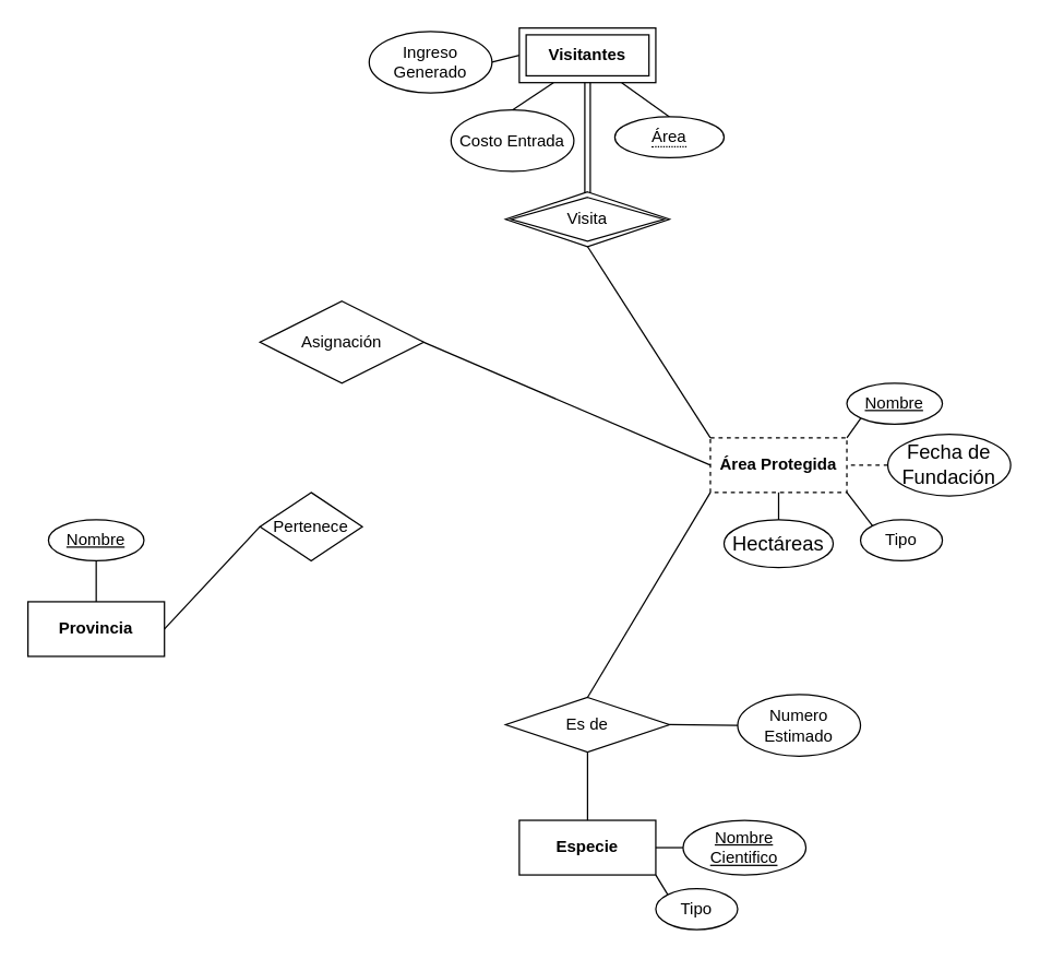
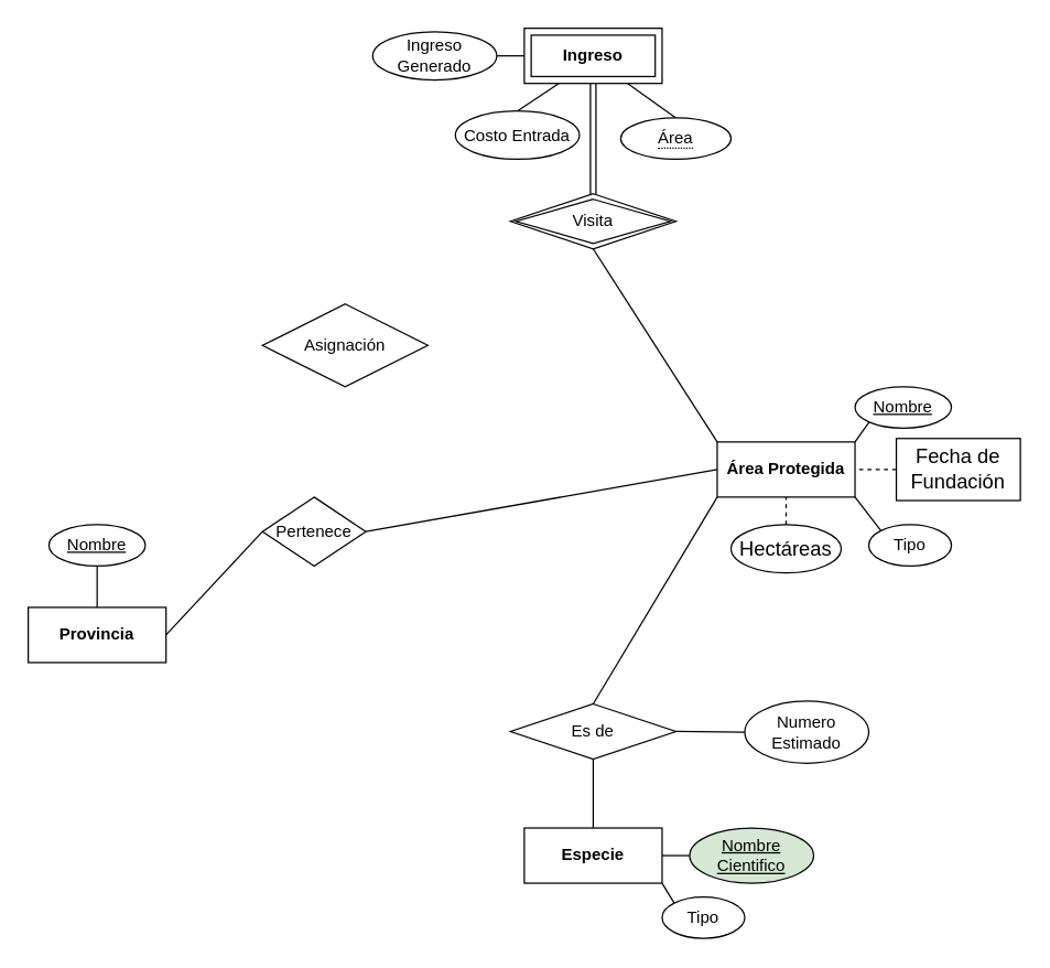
  <mxCell id="0" />
  <mxCell id="1" parent="0" />
- <mxCell id="2" value="&lt;strong&gt;Área Protegida&lt;/strong&gt;" style="whiteSpace=wrap;html=1;align=center;dashed=1;" vertex="1" parent="1"><mxGeometry x="520" y="320" width="100" height="40" as="geometry" /></mxCell>
+ <mxCell id="2" value="&lt;strong&gt;Área Protegida&lt;/strong&gt;" style="whiteSpace=wrap;html=1;align=center;" vertex="1" parent="1"><mxGeometry x="520" y="320" width="100" height="40" as="geometry" /></mxCell>
  <mxCell id="3" value="&lt;strong&gt;Especie&lt;/strong&gt;" style="whiteSpace=wrap;html=1;align=center;" vertex="1" parent="1"><mxGeometry x="380" y="600" width="100" height="40" as="geometry" /></mxCell>
  <mxCell id="4" value="&lt;strong&gt;Provincia&lt;/strong&gt;" style="whiteSpace=wrap;html=1;align=center;" vertex="1" parent="1"><mxGeometry x="20" y="440" width="100" height="40" as="geometry" /></mxCell>
  <mxCell id="5" value="Nombre" style="ellipse;whiteSpace=wrap;html=1;align=center;fontStyle=4;" vertex="1" parent="1"><mxGeometry x="620" y="280" width="70" height="30" as="geometry" /></mxCell>
  <mxCell id="6" value="Tipo" style="ellipse;whiteSpace=wrap;html=1;align=center;" vertex="1" parent="1"><mxGeometry x="630" y="380" width="60" height="30" as="geometry" /></mxCell>
- <mxCell id="7" value="&lt;span style=&quot;font-size:11.0pt;line-height:&lt;br/&gt;115%;font-family:&amp;quot;Arial&amp;quot;,sans-serif;mso-fareast-font-family:Arial;mso-ansi-language:&lt;br/&gt;#000A;mso-fareast-language:EN-US;mso-bidi-language:AR-SA&quot; lang=&quot;es&quot;&gt;Fecha de Fundación&lt;/span&gt;" style="ellipse;whiteSpace=wrap;html=1;align=center;" vertex="1" parent="1"><mxGeometry x="650" y="317.5" width="90" height="45" as="geometry" /></mxCell>
+ <mxCell id="7" value="&lt;span style=&quot;font-size:11.0pt;line-height:&lt;br/&gt;115%;font-family:&amp;quot;Arial&amp;quot;,sans-serif;mso-fareast-font-family:Arial;mso-ansi-language:&lt;br/&gt;#000A;mso-fareast-language:EN-US;mso-bidi-language:AR-SA&quot; lang=&quot;es&quot;&gt;Fecha de Fundación&lt;/span&gt;" style="whiteSpace=wrap;html=1;align=center;rounded=0;" vertex="1" parent="1"><mxGeometry x="650" y="317.5" width="90" height="45" as="geometry" /></mxCell>
  <mxCell id="8" value="&lt;span style=&quot;font-size:11.0pt;line-height:&lt;br/&gt;115%;font-family:&amp;quot;Arial&amp;quot;,sans-serif;mso-fareast-font-family:Arial;mso-ansi-language:&lt;br/&gt;#000A;mso-fareast-language:EN-US;mso-bidi-language:AR-SA&quot; lang=&quot;es&quot;&gt;Hectáreas &lt;/span&gt;" style="ellipse;whiteSpace=wrap;html=1;align=center;" vertex="1" parent="1"><mxGeometry x="530" y="380" width="80" height="35" as="geometry" /></mxCell>
  <mxCell id="9" value="" style="endArrow=none;html=1;rounded=0;entryX=1;entryY=0;entryDx=0;entryDy=0;exitX=0;exitY=1;exitDx=0;exitDy=0;" edge="1" parent="1" source="5" target="2"><mxGeometry width="50" height="50" relative="1" as="geometry"><mxPoint x="580" y="300" as="sourcePoint" /><mxPoint x="580" y="333" as="targetPoint" /></mxGeometry></mxCell>
  <mxCell id="10" value="" style="endArrow=none;html=1;rounded=0;entryX=1;entryY=0.5;entryDx=0;entryDy=0;exitX=0;exitY=0.5;exitDx=0;exitDy=0;dashed=1;" edge="1" parent="1" source="7" target="2"><mxGeometry width="50" height="50" relative="1" as="geometry"><mxPoint x="650" y="320" as="sourcePoint" /><mxPoint x="630" y="333" as="targetPoint" /></mxGeometry></mxCell>
  <mxCell id="11" value="" style="endArrow=none;html=1;rounded=0;entryX=1;entryY=1;entryDx=0;entryDy=0;exitX=0;exitY=0;exitDx=0;exitDy=0;" edge="1" parent="1" source="6" target="2"><mxGeometry width="50" height="50" relative="1" as="geometry"><mxPoint x="660" y="353" as="sourcePoint" /><mxPoint x="630" y="353" as="targetPoint" /></mxGeometry></mxCell>
- <mxCell id="12" value="" style="endArrow=none;html=1;rounded=0;entryX=0.5;entryY=1;entryDx=0;entryDy=0;exitX=0.5;exitY=0;exitDx=0;exitDy=0;" edge="1" parent="1" source="8" target="2"><mxGeometry width="50" height="50" relative="1" as="geometry"><mxPoint x="644" y="394" as="sourcePoint" /><mxPoint x="630" y="373" as="targetPoint" /></mxGeometry></mxCell>
+ <mxCell id="12" value="" style="endArrow=none;html=1;rounded=0;entryX=0.5;entryY=1;entryDx=0;entryDy=0;exitX=0.5;exitY=0;exitDx=0;exitDy=0;dashed=1;" edge="1" parent="1" source="8" target="2"><mxGeometry width="50" height="50" relative="1" as="geometry"><mxPoint x="644" y="394" as="sourcePoint" /><mxPoint x="630" y="373" as="targetPoint" /></mxGeometry></mxCell>
  <mxCell id="13" value="" style="endArrow=none;html=1;rounded=0;entryX=0;entryY=0;entryDx=0;entryDy=0;exitX=0.5;exitY=1;exitDx=0;exitDy=0;" edge="1" parent="1" source="28" target="2"><mxGeometry relative="1" as="geometry"><mxPoint x="430" y="180" as="sourcePoint" /><mxPoint x="450" y="450" as="targetPoint" /><Array as="points" /></mxGeometry></mxCell>
  <mxCell id="14" value="" style="endArrow=none;html=1;rounded=0;entryX=0.75;entryY=1;entryDx=0;entryDy=0;exitX=0.5;exitY=0;exitDx=0;exitDy=0;" edge="1" source="29" parent="1"><mxGeometry width="50" height="50" relative="1" as="geometry"><mxPoint x="490" y="80" as="sourcePoint" /><mxPoint x="455" y="60" as="targetPoint" /></mxGeometry></mxCell>
- <mxCell id="15" value="Costo Entrada" style="ellipse;whiteSpace=wrap;html=1;align=center;" vertex="1" parent="1"><mxGeometry x="330" y="80" width="90" height="45" as="geometry" /></mxCell>
+ <mxCell id="15" value="Costo Entrada" style="ellipse;whiteSpace=wrap;html=1;align=center;" vertex="1" parent="1"><mxGeometry x="330" y="80" width="90" height="35" as="geometry" /></mxCell>
  <mxCell id="16" value="" style="endArrow=none;html=1;rounded=0;exitX=0.5;exitY=0;exitDx=0;exitDy=0;entryX=0.25;entryY=1;entryDx=0;entryDy=0;" edge="1" source="15" parent="1" target="27"><mxGeometry width="50" height="50" relative="1" as="geometry"><mxPoint x="724" y="84" as="sourcePoint" /><mxPoint x="405" y="60" as="targetPoint" /></mxGeometry></mxCell>
  <mxCell id="17" value="" style="endArrow=none;html=1;rounded=0;exitX=1;exitY=0.5;exitDx=0;exitDy=0;entryX=0;entryY=0.5;entryDx=0;entryDy=0;" edge="1" source="18" parent="1" target="27"><mxGeometry width="50" height="50" relative="1" as="geometry"><mxPoint x="734" y="-21" as="sourcePoint" /><mxPoint x="380" y="40" as="targetPoint" /></mxGeometry></mxCell>
- <mxCell id="18" value="Ingreso Generado" style="ellipse;whiteSpace=wrap;html=1;align=center;" vertex="1" parent="1"><mxGeometry x="270" y="22.5" width="90" height="45" as="geometry" /></mxCell>
+ <mxCell id="18" value="Ingreso Generado" style="ellipse;whiteSpace=wrap;html=1;align=center;" vertex="1" parent="1"><mxGeometry x="270" y="22.5" width="90" height="35" as="geometry" /></mxCell>
  <mxCell id="19" value="Asignación" style="shape=rhombus;perimeter=rhombusPerimeter;whiteSpace=wrap;html=1;align=center;" vertex="1" parent="1"><mxGeometry x="190" y="220" width="120" height="60" as="geometry" /></mxCell>
- <mxCell id="20" value="" style="endArrow=none;html=1;rounded=0;entryX=0;entryY=0.5;entryDx=0;entryDy=0;exitX=1;exitY=0.5;exitDx=0;exitDy=0;" edge="1" parent="1" source="19" target="2"><mxGeometry relative="1" as="geometry"><mxPoint x="255" y="530" as="sourcePoint" /><mxPoint x="415" y="530" as="targetPoint" /></mxGeometry></mxCell>
  <mxCell id="21" value="" style="endArrow=none;html=1;rounded=0;entryX=0;entryY=1;entryDx=0;entryDy=0;exitX=0.5;exitY=0;exitDx=0;exitDy=0;" edge="1" source="22" parent="1" target="2"><mxGeometry relative="1" as="geometry"><mxPoint x="300" y="500" as="sourcePoint" /><mxPoint x="530" y="330" as="targetPoint" /><Array as="points" /></mxGeometry></mxCell>
  <mxCell id="22" value="Es de" style="shape=rhombus;perimeter=rhombusPerimeter;whiteSpace=wrap;html=1;align=center;" vertex="1" parent="1"><mxGeometry x="370" y="510" width="120" height="40" as="geometry" /></mxCell>
  <mxCell id="23" value="" style="endArrow=none;html=1;rounded=0;entryX=0.5;entryY=1;entryDx=0;entryDy=0;exitX=0.5;exitY=0;exitDx=0;exitDy=0;" edge="1" parent="1" source="3" target="22"><mxGeometry relative="1" as="geometry"><mxPoint x="440" y="540" as="sourcePoint" /><mxPoint x="530" y="370" as="targetPoint" /><Array as="points" /></mxGeometry></mxCell>
  <mxCell id="24" value="Pertenece" style="shape=rhombus;perimeter=rhombusPerimeter;whiteSpace=wrap;html=1;align=center;" vertex="1" parent="1"><mxGeometry x="190" y="360" width="75" height="50" as="geometry" /></mxCell>
  <mxCell id="25" value="" style="endArrow=none;html=1;rounded=0;entryX=0;entryY=0.5;entryDx=0;entryDy=0;exitX=1;exitY=0.5;exitDx=0;exitDy=0;" edge="1" parent="1" source="4" target="24"><mxGeometry relative="1" as="geometry"><mxPoint x="90" y="330" as="sourcePoint" /><mxPoint x="160" y="420" as="targetPoint" /></mxGeometry></mxCell>
- <mxCell id="27" value="&lt;strong&gt;Visitantes &lt;/strong&gt;" style="shape=ext;margin=3;double=1;whiteSpace=wrap;html=1;align=center;" vertex="1" parent="1"><mxGeometry x="380" y="20" width="100" height="40" as="geometry" /></mxCell>
+ <mxCell id="26" value="" style="endArrow=none;html=1;rounded=0;entryX=0;entryY=0.5;entryDx=0;entryDy=0;exitX=1;exitY=0.5;exitDx=0;exitDy=0;" edge="1" parent="1" source="24" target="2"><mxGeometry relative="1" as="geometry"><mxPoint x="320" y="260" as="sourcePoint" /><mxPoint x="530" y="350" as="targetPoint" /></mxGeometry></mxCell>
+ <mxCell id="27" value="&lt;strong&gt;Ingreso &lt;/strong&gt;" style="shape=ext;margin=3;double=1;whiteSpace=wrap;html=1;align=center;" vertex="1" parent="1"><mxGeometry x="380" y="20" width="100" height="40" as="geometry" /></mxCell>
  <mxCell id="28" value="Visita" style="shape=rhombus;double=1;perimeter=rhombusPerimeter;whiteSpace=wrap;html=1;align=center;" vertex="1" parent="1"><mxGeometry x="370" y="140" width="120" height="40" as="geometry" /></mxCell>
  <mxCell id="29" value="&lt;span style=&quot;border-bottom: 1px dotted&quot;&gt;Área&lt;/span&gt;" style="ellipse;whiteSpace=wrap;html=1;align=center;" vertex="1" parent="1"><mxGeometry x="450" y="85" width="80" height="30" as="geometry" /></mxCell>
  <mxCell id="30" value="" style="shape=link;html=1;rounded=0;entryX=0.5;entryY=1;entryDx=0;entryDy=0;exitX=0.5;exitY=0.016;exitDx=0;exitDy=0;exitPerimeter=0;" edge="1" parent="1" source="28" target="27"><mxGeometry relative="1" as="geometry"><mxPoint x="430" y="140" as="sourcePoint" /><mxPoint x="430" y="70" as="targetPoint" /></mxGeometry></mxCell>
  <mxCell id="31" value="" style="resizable=0;html=1;whiteSpace=wrap;align=right;verticalAlign=bottom;" connectable="0" vertex="1" parent="30"><mxGeometry x="1" relative="1" as="geometry" /></mxCell>
  <mxCell id="32" value="Nombre" style="ellipse;whiteSpace=wrap;html=1;align=center;fontStyle=4;" vertex="1" parent="1"><mxGeometry x="35" y="380" width="70" height="30" as="geometry" /></mxCell>
  <mxCell id="33" value="" style="endArrow=none;html=1;rounded=0;entryX=0.5;entryY=0;entryDx=0;entryDy=0;exitX=0.5;exitY=1;exitDx=0;exitDy=0;" edge="1" source="32" parent="1" target="4"><mxGeometry width="50" height="50" relative="1" as="geometry"><mxPoint x="-5" y="390" as="sourcePoint" /><mxPoint x="75" y="430" as="targetPoint" /></mxGeometry></mxCell>
  <mxCell id="34" value="" style="endArrow=none;html=1;rounded=0;entryX=1;entryY=1;entryDx=0;entryDy=0;exitX=0;exitY=0;exitDx=0;exitDy=0;" edge="1" source="35" parent="1" target="3"><mxGeometry width="50" height="50" relative="1" as="geometry"><mxPoint x="520" y="633" as="sourcePoint" /><mxPoint x="480" y="640" as="targetPoint" /></mxGeometry></mxCell>
  <mxCell id="35" value="Tipo" style="ellipse;whiteSpace=wrap;html=1;align=center;" vertex="1" parent="1"><mxGeometry x="480" y="650" width="60" height="30" as="geometry" /></mxCell>
- <mxCell id="36" value="Nombre Cientifico" style="ellipse;whiteSpace=wrap;html=1;align=center;fontStyle=4;" vertex="1" parent="1"><mxGeometry x="500" y="600" width="90" height="40" as="geometry" /></mxCell>
+ <mxCell id="36" value="Nombre Cientifico" style="ellipse;whiteSpace=wrap;html=1;align=center;fontStyle=4;fillColor=#d5e8d4;" vertex="1" parent="1"><mxGeometry x="500" y="600" width="90" height="40" as="geometry" /></mxCell>
  <mxCell id="37" value="" style="endArrow=none;html=1;rounded=0;entryX=1;entryY=0.5;entryDx=0;entryDy=0;exitX=0;exitY=0.5;exitDx=0;exitDy=0;" edge="1" parent="1" source="36" target="3"><mxGeometry width="50" height="50" relative="1" as="geometry"><mxPoint x="499" y="664" as="sourcePoint" /><mxPoint x="490" y="650" as="targetPoint" /><Array as="points" /></mxGeometry></mxCell>
  <mxCell id="38" value="" style="endArrow=none;html=1;rounded=0;entryX=1;entryY=0.5;entryDx=0;entryDy=0;exitX=0;exitY=0.5;exitDx=0;exitDy=0;" edge="1" source="39" parent="1" target="22"><mxGeometry width="50" height="50" relative="1" as="geometry"><mxPoint x="660" y="330" as="sourcePoint" /><mxPoint x="630" y="350" as="targetPoint" /></mxGeometry></mxCell>
  <mxCell id="39" value="Numero Estimado" style="ellipse;whiteSpace=wrap;html=1;align=center;" vertex="1" parent="1"><mxGeometry x="540" y="508" width="90" height="45" as="geometry" /></mxCell>
